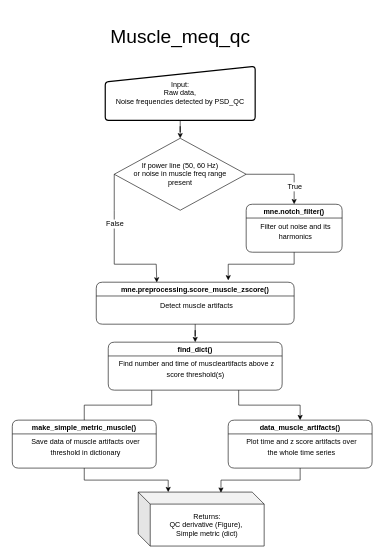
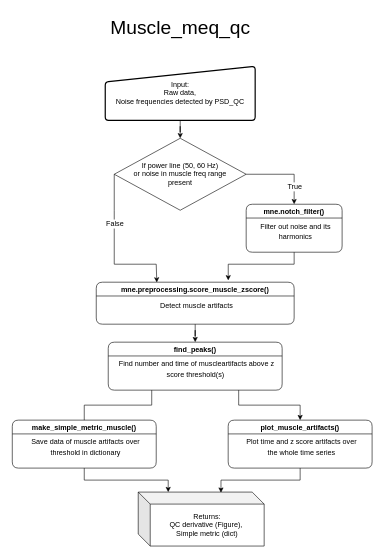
  <mxCell id="0" />
  <mxCell id="1" parent="0" />
- <mxCell id="2" value="&lt;font style=&quot;font-size: 32px;&quot;&gt;Muscle_meq_qc&lt;/font&gt;" style="text;html=1;align=center;verticalAlign=middle;resizable=0;points=[];autosize=1;strokeColor=none;fillColor=none;fontSize=18;fontFamily=Helvetica;" parent="1" vertex="1"><mxGeometry x="170" y="35" width="260" height="50" as="geometry" /></mxCell>
+ <mxCell id="2" value="&lt;font style=&quot;font-size: 32px;&quot;&gt;Muscle_meq_qc&lt;/font&gt;" style="text;html=1;align=center;verticalAlign=middle;resizable=0;points=[];autosize=1;strokeColor=none;fillColor=none;fontSize=18;fontFamily=Helvetica;" parent="1" vertex="1"><mxGeometry x="170" y="20" width="260" height="50" as="geometry" /></mxCell>
  <mxCell id="3" style="edgeStyle=orthogonalEdgeStyle;rounded=0;orthogonalLoop=1;jettySize=auto;html=1;entryX=0.5;entryY=0;entryDx=0;entryDy=0;fontSize=12;" parent="1" source="4" target="8" edge="1"><mxGeometry relative="1" as="geometry" /></mxCell>
  <mxCell id="4" value="Input:&lt;br&gt;Raw data,&lt;br&gt;Noise frequencies detected by PSD_QC" style="html=1;strokeWidth=2;shape=manualInput;whiteSpace=wrap;rounded=1;size=26;arcSize=11;fontFamily=Helvetica;" parent="1" vertex="1"><mxGeometry x="175" y="110" width="250" height="90" as="geometry" /></mxCell>
  <mxCell id="5" value="" style="group;fontSize=12;" parent="1" vertex="1" connectable="0"><mxGeometry x="410" y="340" width="160" height="80" as="geometry" /></mxCell>
  <mxCell id="6" value="&lt;div style=&quot;border-color: var(--border-color); line-height: 18px;&quot;&gt;Filter out noise and its harmonics&lt;/div&gt;" style="text;html=1;strokeColor=none;fillColor=default;align=center;verticalAlign=middle;whiteSpace=wrap;rounded=0;fontSize=12;spacingTop=5;spacing=0;spacingBottom=5;spacingLeft=10;spacingRight=5;container=0;" parent="5" vertex="1"><mxGeometry y="9.6" width="160" height="70.4" as="geometry" /></mxCell>
  <mxCell id="7" value="&lt;div style=&quot;font-size: 12px; line-height: 18px;&quot;&gt;mne.notch_filter()&lt;br&gt;&lt;/div&gt;" style="swimlane;whiteSpace=wrap;html=1;fontSize=18;container=0;rounded=1;perimeterSpacing=0;fillColor=default;fillStyle=solid;swimlaneLine=1;" parent="5" vertex="1"><mxGeometry width="160" height="80" as="geometry" /></mxCell>
  <mxCell id="8" value="If power line (50, 60 Hz) &lt;br&gt;or noise in muscle freq range &lt;br&gt;present" style="rhombus;whiteSpace=wrap;html=1;fontSize=12;" parent="1" vertex="1"><mxGeometry x="190" y="230" width="220" height="120" as="geometry" /></mxCell>
  <mxCell id="9" value="" style="endArrow=classic;html=1;rounded=0;fontSize=12;exitX=1;exitY=0.5;exitDx=0;exitDy=0;entryX=0.5;entryY=0;entryDx=0;entryDy=0;" parent="1" source="8" target="7" edge="1"><mxGeometry relative="1" as="geometry"><mxPoint x="280" y="700" as="sourcePoint" /><mxPoint x="430" y="430" as="targetPoint" /><Array as="points"><mxPoint x="490" y="290" /></Array></mxGeometry></mxCell>
  <mxCell id="10" value="True" style="edgeLabel;resizable=0;html=1;align=center;verticalAlign=middle;fontSize=12;" parent="9" connectable="0" vertex="1"><mxGeometry relative="1" as="geometry"><mxPoint x="15" y="20" as="offset" /></mxGeometry></mxCell>
  <mxCell id="11" value="" style="endArrow=classic;html=1;rounded=0;fontSize=12;exitX=0;exitY=0.5;exitDx=0;exitDy=0;entryX=0.306;entryY=0.006;entryDx=0;entryDy=0;entryPerimeter=0;" parent="1" source="8" target="15" edge="1"><mxGeometry relative="1" as="geometry"><mxPoint x="280" y="670" as="sourcePoint" /><mxPoint x="260" y="559" as="targetPoint" /><Array as="points"><mxPoint x="190" y="350" /><mxPoint x="190" y="440" /><mxPoint x="260" y="440" /></Array></mxGeometry></mxCell>
  <mxCell id="12" value="False" style="edgeLabel;resizable=0;html=1;align=center;verticalAlign=middle;fontSize=12;" parent="11" connectable="0" vertex="1"><mxGeometry relative="1" as="geometry"><mxPoint y="-43" as="offset" /></mxGeometry></mxCell>
  <mxCell id="13" value="" style="group;fontSize=12;" parent="1" vertex="1" connectable="0"><mxGeometry x="160" y="470" width="330" height="70" as="geometry" /></mxCell>
  <mxCell id="14" value="&lt;div style=&quot;border-color: var(--border-color); line-height: 18px;&quot;&gt;Detect muscle artifacts&lt;br&gt;&lt;/div&gt;" style="text;html=1;strokeColor=none;fillColor=default;align=center;verticalAlign=middle;whiteSpace=wrap;rounded=0;fontSize=12;spacingTop=5;spacing=0;spacingBottom=5;spacingLeft=10;spacingRight=5;container=0;" parent="13" vertex="1"><mxGeometry y="8.4" width="330" height="61.6" as="geometry" /></mxCell>
  <mxCell id="15" value="&lt;div style=&quot;font-size: 12px; line-height: 18px;&quot;&gt;&lt;div style=&quot;border-color: var(--border-color); line-height: 18px;&quot;&gt;mne.&lt;span style=&quot;border-color: var(--border-color); background-color: initial;&quot;&gt;preprocessing.&lt;/span&gt;&lt;span style=&quot;background-color: initial;&quot;&gt;score_muscle_zscore()&lt;/span&gt;&lt;/div&gt;&lt;/div&gt;" style="swimlane;whiteSpace=wrap;html=1;fontSize=18;container=0;rounded=1;perimeterSpacing=0;fillColor=default;fillStyle=solid;swimlaneLine=1;" parent="13" vertex="1"><mxGeometry width="330" height="70" as="geometry" /></mxCell>
  <mxCell id="16" value="" style="group;fontSize=12;" parent="1" vertex="1" connectable="0"><mxGeometry x="180" y="570" width="290" height="80" as="geometry" /></mxCell>
  <mxCell id="17" value="&lt;div style=&quot;border-color: var(--border-color); line-height: 18px;&quot;&gt;Find number and time of muscle&lt;span style=&quot;&quot;&gt;artifacts above z score threshold(s)&amp;nbsp;&lt;/span&gt;&lt;br&gt;&lt;/div&gt;" style="text;html=1;strokeColor=none;fillColor=default;align=center;verticalAlign=middle;whiteSpace=wrap;rounded=0;fontSize=12;spacingTop=5;spacing=0;spacingBottom=5;spacingLeft=10;spacingRight=5;container=0;" parent="16" vertex="1"><mxGeometry y="9.6" width="290" height="70.4" as="geometry" /></mxCell>
- <mxCell id="18" value="&lt;div style=&quot;font-size: 12px; line-height: 18px;&quot;&gt;find_dict()&lt;br&gt;&lt;/div&gt;" style="swimlane;whiteSpace=wrap;html=1;fontSize=18;container=0;rounded=1;perimeterSpacing=0;fillColor=default;fillStyle=solid;swimlaneLine=1;" parent="16" vertex="1"><mxGeometry width="290" height="80" as="geometry" /></mxCell>
+ <mxCell id="18" value="&lt;div style=&quot;font-size: 12px; line-height: 18px;&quot;&gt;find_peaks()&lt;br&gt;&lt;/div&gt;" style="swimlane;whiteSpace=wrap;html=1;fontSize=18;container=0;rounded=1;perimeterSpacing=0;fillColor=default;fillStyle=solid;swimlaneLine=1;" parent="16" vertex="1"><mxGeometry width="290" height="80" as="geometry" /></mxCell>
  <mxCell id="19" style="edgeStyle=orthogonalEdgeStyle;rounded=0;orthogonalLoop=1;jettySize=auto;html=1;exitX=0.5;exitY=1;exitDx=0;exitDy=0;fontSize=12;" parent="1" source="15" target="18" edge="1"><mxGeometry relative="1" as="geometry" /></mxCell>
  <mxCell id="20" value="" style="group;fontSize=12;" parent="1" vertex="1" connectable="0"><mxGeometry x="380" y="700" width="240" height="80" as="geometry" /></mxCell>
  <mxCell id="21" value="&lt;div style=&quot;border-color: var(--border-color); line-height: 18px;&quot;&gt;Plot time and z score&amp;nbsp;&lt;span style=&quot;&quot;&gt;artifacts over the&amp;nbsp;&lt;/span&gt;&lt;span style=&quot;&quot;&gt;whole time series&lt;/span&gt;&lt;br&gt;&lt;/div&gt;" style="text;html=1;strokeColor=none;fillColor=default;align=center;verticalAlign=middle;whiteSpace=wrap;rounded=0;fontSize=12;spacingTop=5;spacing=0;spacingBottom=5;spacingLeft=10;spacingRight=5;container=0;" parent="20" vertex="1"><mxGeometry y="9.6" width="240.0" height="70.4" as="geometry" /></mxCell>
- <mxCell id="22" value="&lt;div style=&quot;font-size: 12px; line-height: 18px;&quot;&gt;data_muscle_artifacts()&lt;br&gt;&lt;/div&gt;" style="swimlane;whiteSpace=wrap;html=1;fontSize=18;container=0;rounded=1;perimeterSpacing=0;fillColor=default;fillStyle=solid;swimlaneLine=1;" parent="20" vertex="1"><mxGeometry width="240.0" height="80" as="geometry" /></mxCell>
+ <mxCell id="22" value="&lt;div style=&quot;font-size: 12px; line-height: 18px;&quot;&gt;plot_muscle_artifacts()&lt;br&gt;&lt;/div&gt;" style="swimlane;whiteSpace=wrap;html=1;fontSize=18;container=0;rounded=1;perimeterSpacing=0;fillColor=default;fillStyle=solid;swimlaneLine=1;" parent="20" vertex="1"><mxGeometry width="240.0" height="80" as="geometry" /></mxCell>
  <mxCell id="23" value="" style="group;fontSize=12;" parent="1" vertex="1" connectable="0"><mxGeometry x="20" y="700" width="240" height="80" as="geometry" /></mxCell>
  <mxCell id="24" value="&lt;div style=&quot;border-color: var(--border-color); line-height: 18px;&quot;&gt;Save data of muscle&amp;nbsp;&lt;span style=&quot;&quot;&gt;artifacts over threshold&amp;nbsp;&lt;/span&gt;&lt;span style=&quot;&quot;&gt;in dictionary&lt;/span&gt;&lt;br&gt;&lt;/div&gt;" style="text;html=1;strokeColor=none;fillColor=default;align=center;verticalAlign=middle;whiteSpace=wrap;rounded=0;fontSize=12;spacingTop=5;spacing=0;spacingBottom=5;spacingLeft=10;spacingRight=5;container=0;" parent="23" vertex="1"><mxGeometry y="9.6" width="240.0" height="70.4" as="geometry" /></mxCell>
  <mxCell id="25" value="&lt;div style=&quot;font-size: 12px; line-height: 18px;&quot;&gt;make_simple_metric_muscle()&lt;br&gt;&lt;/div&gt;" style="swimlane;whiteSpace=wrap;html=1;fontSize=18;container=0;rounded=1;perimeterSpacing=0;fillColor=default;fillStyle=solid;swimlaneLine=1;" parent="23" vertex="1"><mxGeometry width="240.0" height="80" as="geometry" /></mxCell>
  <mxCell id="26" style="edgeStyle=orthogonalEdgeStyle;rounded=0;orthogonalLoop=1;jettySize=auto;html=1;exitX=0.25;exitY=1;exitDx=0;exitDy=0;fontSize=12;endArrow=none;" parent="1" source="18" target="25" edge="1"><mxGeometry relative="1" as="geometry" /></mxCell>
  <mxCell id="27" style="edgeStyle=orthogonalEdgeStyle;rounded=0;orthogonalLoop=1;jettySize=auto;html=1;exitX=0.75;exitY=1;exitDx=0;exitDy=0;entryX=0.5;entryY=0;entryDx=0;entryDy=0;fontSize=12;" parent="1" source="18" target="22" edge="1"><mxGeometry relative="1" as="geometry" /></mxCell>
  <mxCell id="28" style="edgeStyle=orthogonalEdgeStyle;rounded=0;orthogonalLoop=1;jettySize=auto;html=1;exitX=0.5;exitY=1;exitDx=0;exitDy=0;entryX=0.667;entryY=-0.044;entryDx=0;entryDy=0;entryPerimeter=0;" parent="1" source="7" target="15" edge="1"><mxGeometry relative="1" as="geometry"><Array as="points"><mxPoint x="490" y="440" /><mxPoint x="380" y="440" /></Array></mxGeometry></mxCell>
  <mxCell id="29" value="&lt;div style=&quot;border-color: var(--border-color);&quot;&gt;Returns:&lt;/div&gt;&lt;div style=&quot;border-color: var(--border-color);&quot;&gt;QC derivative (Figure),&amp;nbsp;&lt;/div&gt;&lt;div style=&quot;border-color: var(--border-color);&quot;&gt;Simple metric (dict)&lt;/div&gt;" style="shape=cube;whiteSpace=wrap;html=1;boundedLbl=1;backgroundOutline=1;darkOpacity=0.05;darkOpacity2=0.1;" parent="1" vertex="1"><mxGeometry x="230" y="820" width="210" height="90" as="geometry" /></mxCell>
  <mxCell id="30" style="edgeStyle=orthogonalEdgeStyle;rounded=0;orthogonalLoop=1;jettySize=auto;html=1;entryX=0.238;entryY=0;entryDx=0;entryDy=0;entryPerimeter=0;" parent="1" source="24" target="29" edge="1"><mxGeometry relative="1" as="geometry" /></mxCell>
  <mxCell id="31" style="edgeStyle=orthogonalEdgeStyle;rounded=0;orthogonalLoop=1;jettySize=auto;html=1;entryX=0.657;entryY=0.011;entryDx=0;entryDy=0;entryPerimeter=0;" parent="1" source="22" target="29" edge="1"><mxGeometry relative="1" as="geometry" /></mxCell>
